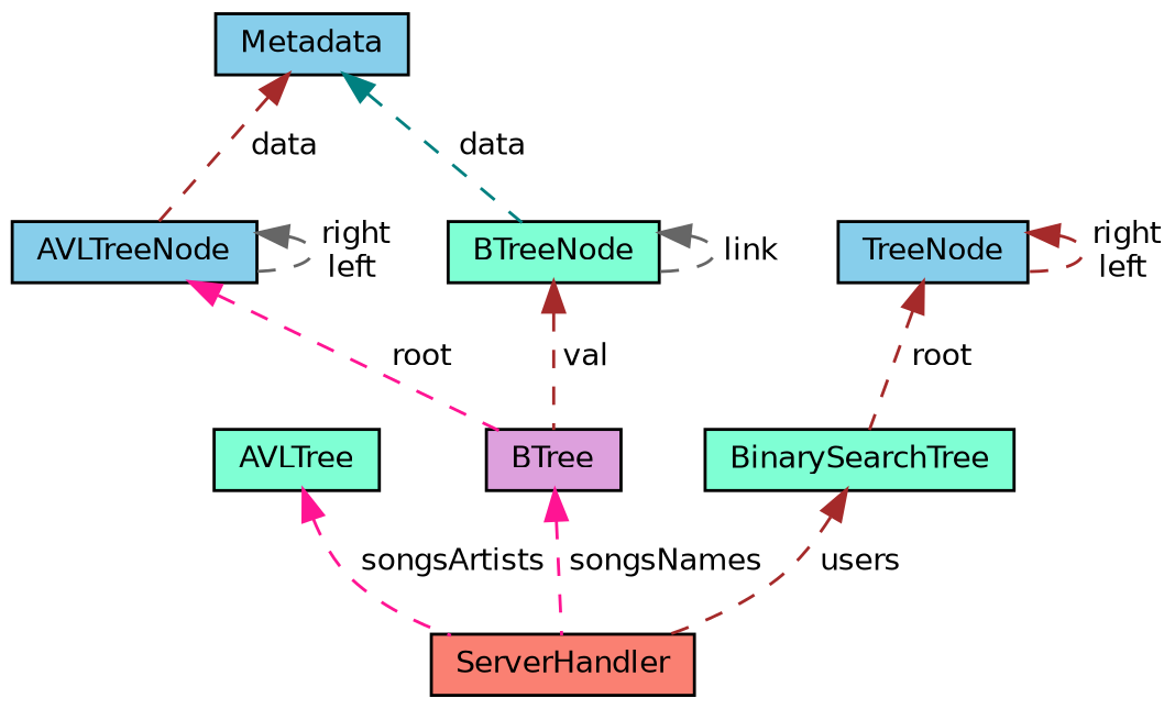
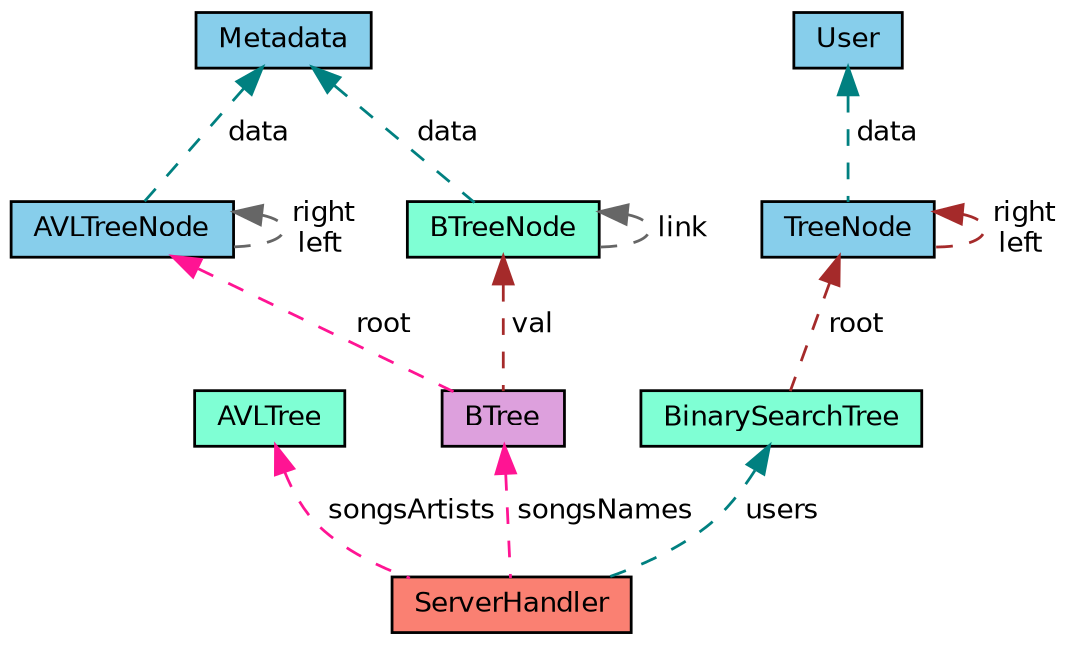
  digraph {
    node [color=black fillcolor=skyblue fontname=Helvetica fontsize=10 shape=record style=filled]
    edge [color=teal dir=back fontname=Helvetica fontsize=10 labelfontname=Helvetica labelfontsize=10 style=dashed]
    n1 [fillcolor=salmon fontcolor=black height=0.2 label=ServerHandler width=0.4]
    n2 [fillcolor=aquamarine height=0.2 label=AVLTree width=0.4]
    n3 [height=0.2 label=AVLTreeNode width=0.4]
    n4 [fillcolor=plum height=0.2 label=BTree width=0.4]
    n5 [height=0.2 label=Metadata width=0.4]
    n6 [fillcolor=aquamarine height=0.2 label=BTreeNode width=0.4]
    n7 [fillcolor=aquamarine height=0.2 label=BinarySearchTree width=0.4]
    n8 [height=0.2 label=TreeNode width=0.4]
+   n9 [height=0.2 label=User width=0.4]
    n2 -> n1 [color=deeppink label=" songsArtists"]
    n3 -> n3 [color=gray40 label=" right\nleft"]
    n3 -> n4 [color=deeppink label=" root"]
    n4 -> n1 [color=deeppink label=" songsNames"]
-   n5 -> n3 [color=brown label=" data"]
+   n5 -> n3 [label=" data"]
    n5 -> n6 [label=" data"]
    n6 -> n4 [color=brown label=" val"]
    n6 -> n6 [color=gray40 label=" link"]
-   n7 -> n1 [color=brown label=" users"]
+   n7 -> n1 [label=" users"]
    n8 -> n7 [color=brown label=" root"]
    n8 -> n8 [color=brown label=" right\nleft"]
+   n9 -> n8 [label=" data"]
  }
